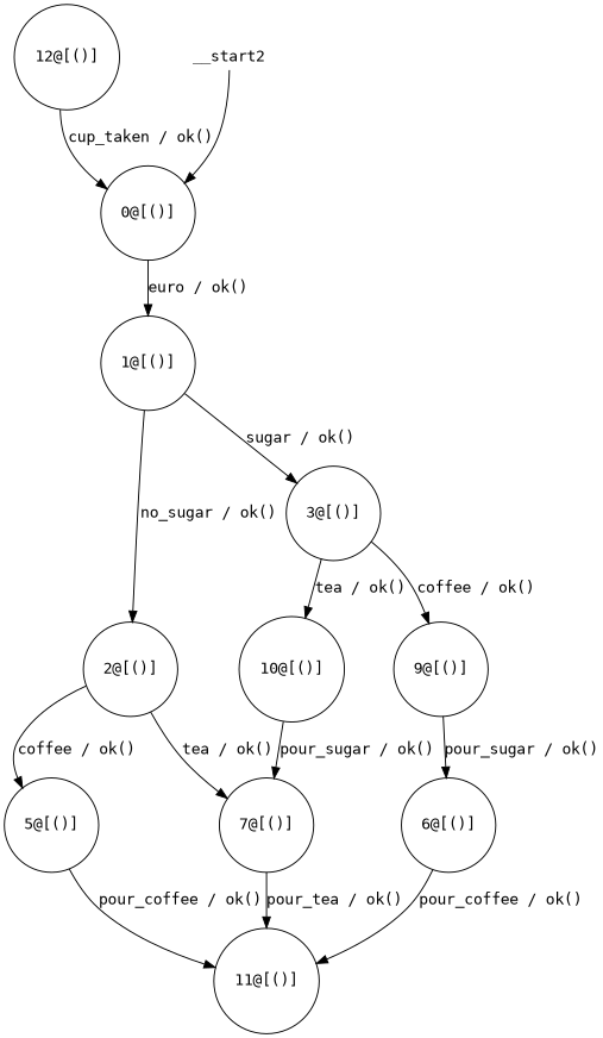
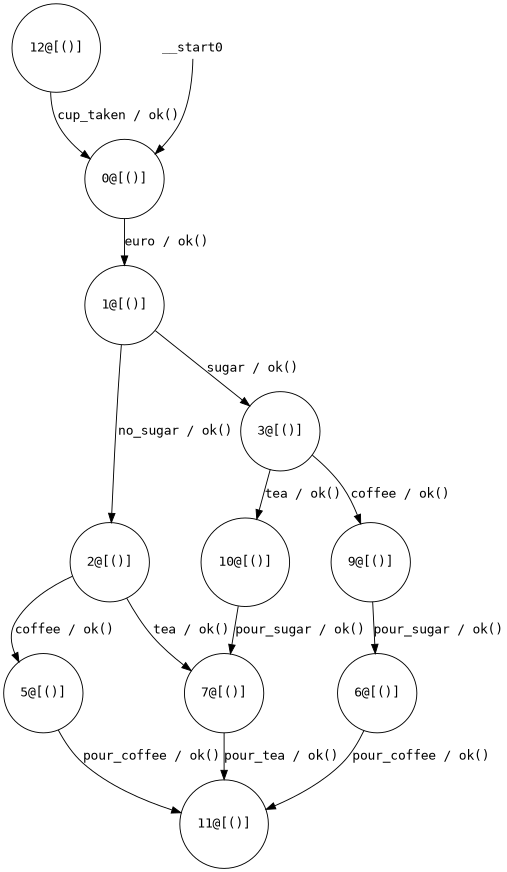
  digraph {
    fontname="DejaVu Sans Mono"
    node [fontname="DejaVu Sans Mono" shape=circle]
    edge [fontname="DejaVu Sans Mono" lblstyle="above, sloped"]
    n1 [label="0@[()]"]
    n2 [label="1@[()]"]
    n3 [label="2@[()]"]
    n4 [label="3@[()]"]
    n5 [label="5@[()]"]
    n6 [label="7@[()]"]
    n7 [label="9@[()]"]
    n8 [label="10@[()]"]
    n9 [label="11@[()]"]
    n10 [label="6@[()]"]
    n11 [label="12@[()]"]
-   __start0 [height=0 shape=none width=0 label=__start2]
+   __start0 [height=0 shape=none width=0]
    n1 -> n2 [label="euro / ok()"]
    n2 -> n3 [label="no_sugar / ok()"]
    n2 -> n4 [label="sugar / ok()"]
    n3 -> n5 [label="coffee / ok()"]
    n3 -> n6 [label="tea / ok()"]
    n4 -> n7 [label="coffee / ok()"]
    n4 -> n8 [label="tea / ok()"]
    n5 -> n9 [label="pour_coffee / ok()"]
    n6 -> n9 [label="pour_tea / ok()"]
    n7 -> n10 [label="pour_sugar / ok()"]
    n8 -> n6 [label="pour_sugar / ok()"]
    n10 -> n9 [label="pour_coffee / ok()"]
    n11 -> n1 [label="cup_taken / ok()"]
    __start0 -> n1
  }
